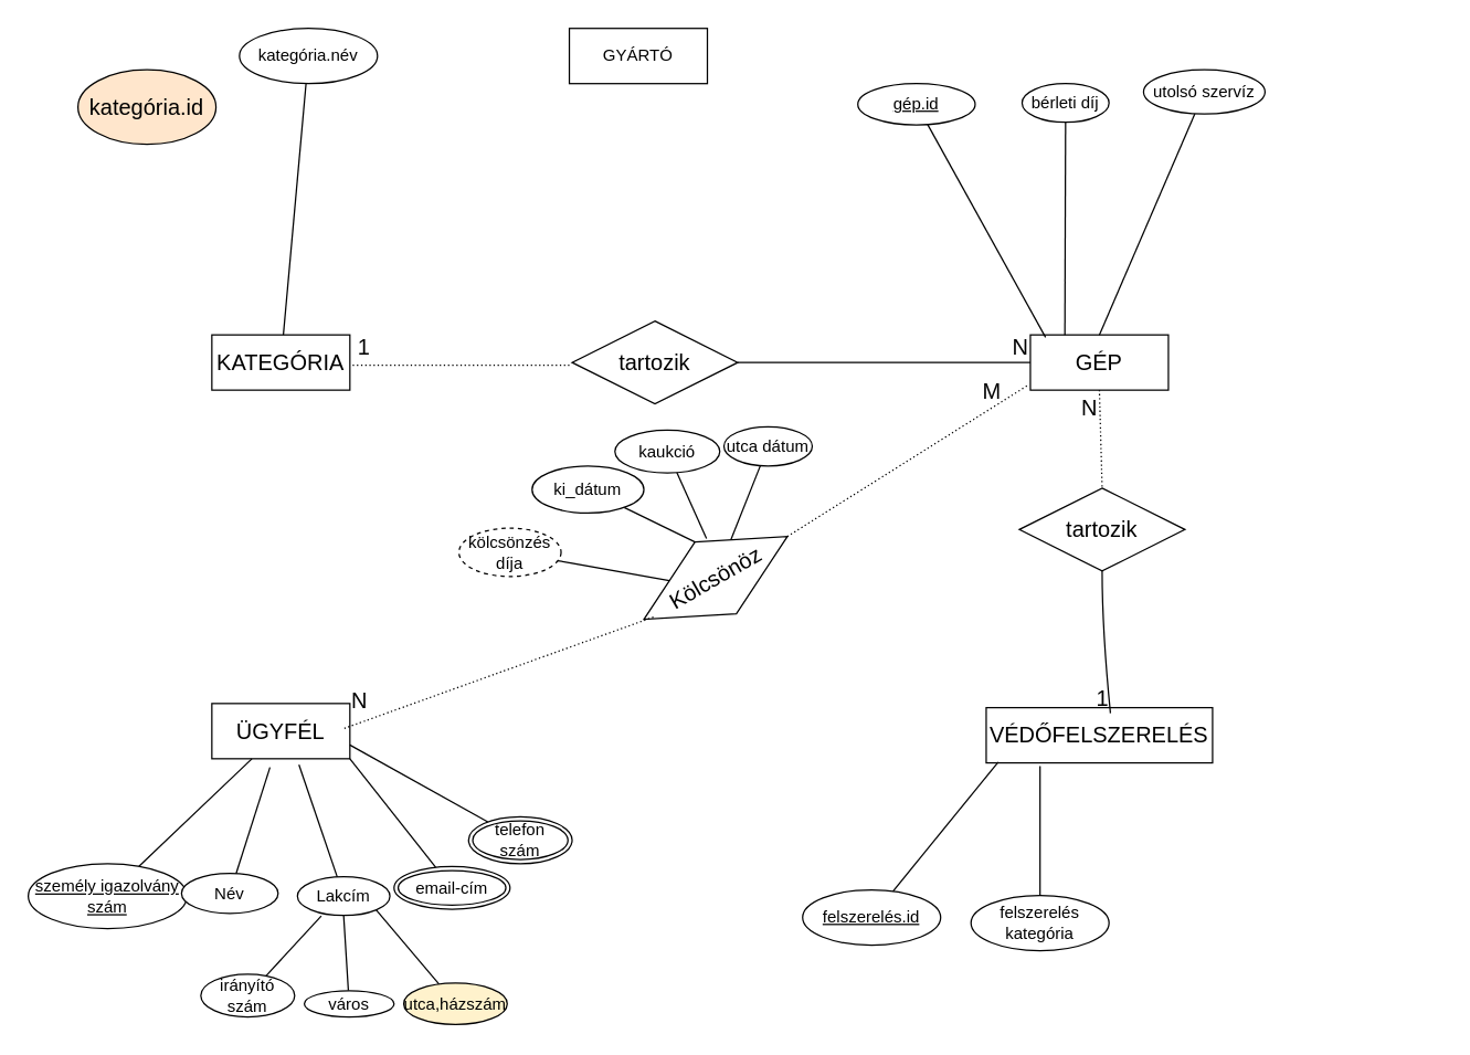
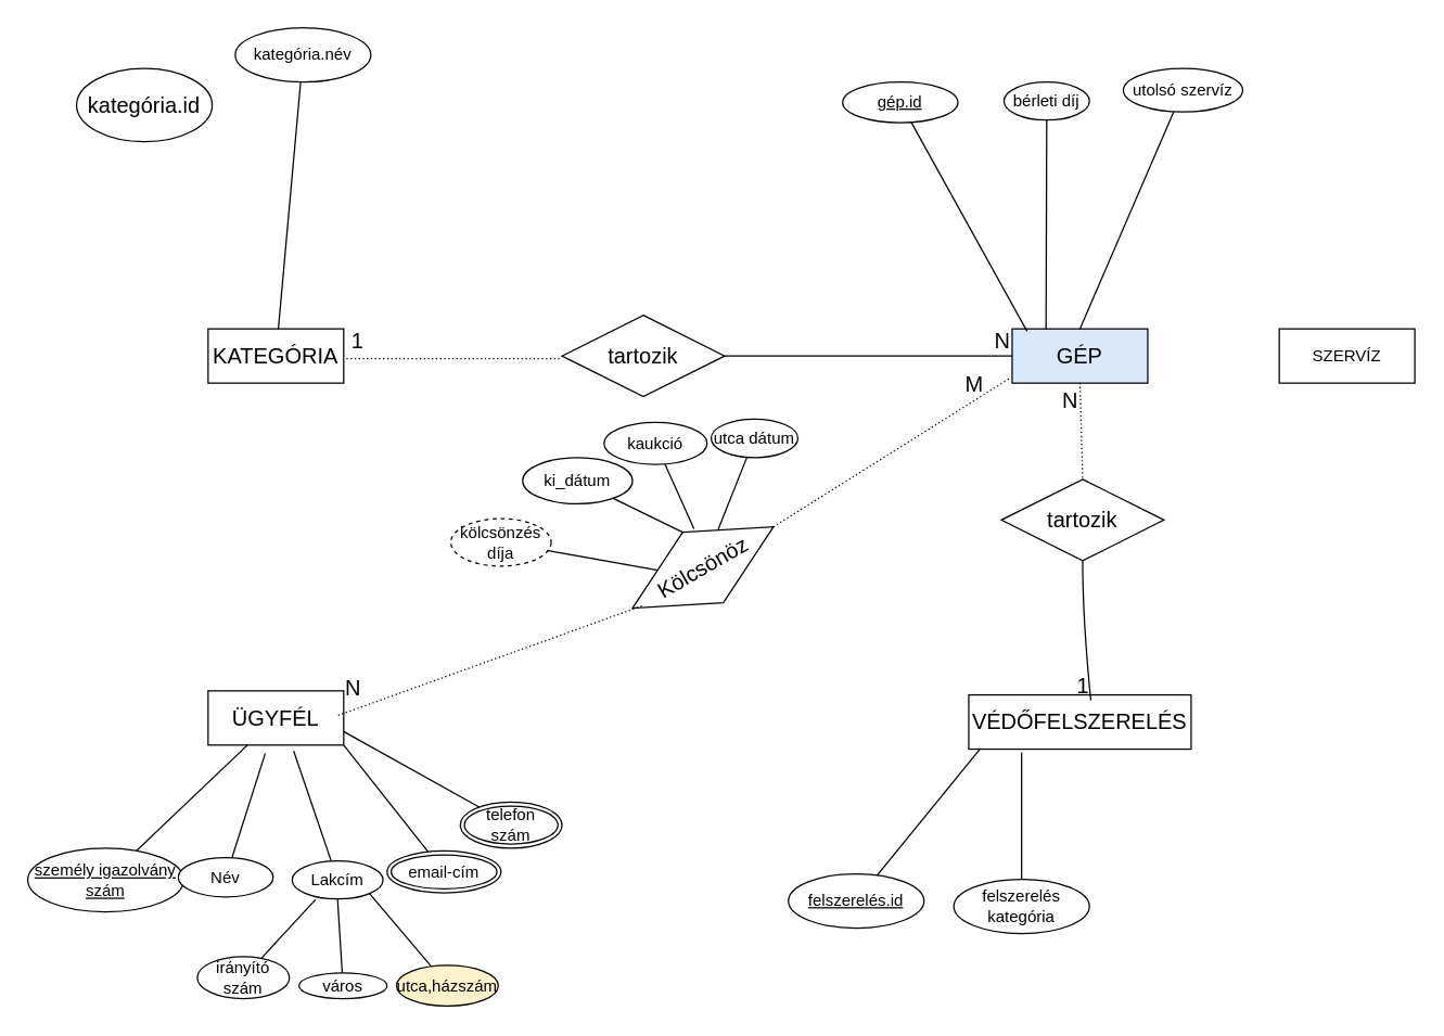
  <mxCell id="0" />
  <mxCell id="1" parent="0" />
- <mxCell id="2" value="GÉP" style="whiteSpace=wrap;html=1;align=center;fontSize=16;" vertex="1" parent="1"><mxGeometry x="746" y="242" width="100" height="40" as="geometry" /></mxCell>
+ <mxCell id="2" value="GÉP" style="whiteSpace=wrap;html=1;align=center;fontSize=16;fillColor=#dae8fc;" vertex="1" parent="1"><mxGeometry x="746" y="242" width="100" height="40" as="geometry" /></mxCell>
  <mxCell id="3" value="KATEGÓRIA" style="whiteSpace=wrap;html=1;align=center;fontSize=16;" vertex="1" parent="1"><mxGeometry x="153" y="242" width="100" height="40" as="geometry" /></mxCell>
  <mxCell id="4" value="VÉDŐFELSZERELÉS" style="whiteSpace=wrap;html=1;align=center;fontSize=16;" vertex="1" parent="1"><mxGeometry x="714" y="512" width="164" height="40" as="geometry" /></mxCell>
  <mxCell id="5" value="ÜGYFÉL" style="whiteSpace=wrap;html=1;align=center;fontSize=16;" vertex="1" parent="1"><mxGeometry x="153" y="509" width="100" height="40" as="geometry" /></mxCell>
  <mxCell id="6" value="tartozik" style="shape=rhombus;perimeter=rhombusPerimeter;whiteSpace=wrap;html=1;align=center;fontSize=16;" vertex="1" parent="1"><mxGeometry x="414" y="232" width="120" height="60" as="geometry" /></mxCell>
  <mxCell id="7" value="" style="endArrow=none;html=1;rounded=0;fontSize=12;curved=1;startSize=8;endSize=8;entryX=0;entryY=0.5;entryDx=0;entryDy=0;exitX=1;exitY=0.5;exitDx=0;exitDy=0;" edge="1" parent="1" source="6" target="2"><mxGeometry relative="1" as="geometry"><mxPoint x="536" y="261.29" as="sourcePoint" /><mxPoint x="696" y="261.29" as="targetPoint" /><Array as="points" /></mxGeometry></mxCell>
  <mxCell id="8" value="N" style="resizable=0;html=1;whiteSpace=wrap;align=right;verticalAlign=bottom;fontSize=16;" connectable="0" vertex="1" parent="7"><mxGeometry x="1" relative="1" as="geometry" /></mxCell>
  <mxCell id="9" value="" style="endArrow=none;html=1;rounded=0;dashed=1;dashPattern=1 2;fontSize=12;curved=1;startSize=8;endSize=8;" edge="1" parent="1"><mxGeometry relative="1" as="geometry"><mxPoint x="255" y="264" as="sourcePoint" /><mxPoint x="412" y="264" as="targetPoint" /><Array as="points"><mxPoint x="348" y="264" /></Array></mxGeometry></mxCell>
  <mxCell id="10" value="1" style="resizable=0;html=1;whiteSpace=wrap;align=right;verticalAlign=bottom;fontSize=16;" connectable="0" vertex="1" parent="9"><mxGeometry x="1" relative="1" as="geometry"><mxPoint x="-143" y="-2" as="offset" /></mxGeometry></mxCell>
  <mxCell id="11" value="tartozik" style="shape=rhombus;perimeter=rhombusPerimeter;whiteSpace=wrap;html=1;align=center;fontSize=16;" vertex="1" parent="1"><mxGeometry x="738" y="353" width="120" height="60" as="geometry" /></mxCell>
  <mxCell id="12" value="" style="endArrow=none;html=1;rounded=0;fontSize=12;curved=1;startSize=8;endSize=8;exitX=0.5;exitY=1;exitDx=0;exitDy=0;" edge="1" parent="1" source="11"><mxGeometry relative="1" as="geometry"><mxPoint x="718" y="456" as="sourcePoint" /><mxPoint x="804" y="516" as="targetPoint" /><Array as="points"><mxPoint x="798" y="456" /></Array></mxGeometry></mxCell>
  <mxCell id="13" value="1" style="resizable=0;html=1;whiteSpace=wrap;align=right;verticalAlign=bottom;fontSize=16;" connectable="0" vertex="1" parent="12"><mxGeometry x="1" relative="1" as="geometry" /></mxCell>
  <mxCell id="14" value="" style="endArrow=none;html=1;rounded=0;dashed=1;dashPattern=1 2;fontSize=12;curved=1;startSize=8;endSize=8;entryX=0.5;entryY=0;entryDx=0;entryDy=0;exitX=0.5;exitY=1;exitDx=0;exitDy=0;" edge="1" parent="1" source="2" target="11"><mxGeometry relative="1" as="geometry"><mxPoint x="708" y="328" as="sourcePoint" /><mxPoint x="868" y="328" as="targetPoint" /></mxGeometry></mxCell>
  <mxCell id="15" value="N" style="resizable=0;html=1;whiteSpace=wrap;align=right;verticalAlign=bottom;fontSize=16;" connectable="0" vertex="1" parent="14"><mxGeometry x="1" relative="1" as="geometry"><mxPoint x="-2" y="-47" as="offset" /></mxGeometry></mxCell>
  <mxCell id="16" value="Kölcsönöz" style="shape=rhombus;perimeter=rhombusPerimeter;whiteSpace=wrap;html=1;align=center;fontSize=16;rotation=-30;" vertex="1" parent="1"><mxGeometry x="458" y="388" width="120" height="60" as="geometry" /></mxCell>
  <mxCell id="17" value="" style="endArrow=none;html=1;rounded=0;dashed=1;dashPattern=1 2;fontSize=12;curved=1;startSize=8;endSize=8;exitX=1;exitY=0.5;exitDx=0;exitDy=0;" edge="1" parent="1" source="16"><mxGeometry relative="1" as="geometry"><mxPoint x="548" y="347" as="sourcePoint" /><mxPoint x="745" y="278" as="targetPoint" /></mxGeometry></mxCell>
  <mxCell id="18" value="M" style="resizable=0;html=1;whiteSpace=wrap;align=right;verticalAlign=bottom;fontSize=16;" connectable="0" vertex="1" parent="17"><mxGeometry x="1" relative="1" as="geometry"><mxPoint x="-19" y="16" as="offset" /></mxGeometry></mxCell>
  <mxCell id="19" value="" style="endArrow=none;html=1;rounded=0;dashed=1;dashPattern=1 2;fontSize=12;curved=1;startSize=8;endSize=8;exitX=1;exitY=0.75;exitDx=0;exitDy=0;" edge="1" parent="1"><mxGeometry relative="1" as="geometry"><mxPoint x="249" y="527" as="sourcePoint" /><mxPoint x="474" y="446" as="targetPoint" /></mxGeometry></mxCell>
  <mxCell id="20" value="N" style="resizable=0;html=1;whiteSpace=wrap;align=right;verticalAlign=bottom;fontSize=16;" connectable="0" vertex="1" parent="19"><mxGeometry x="1" relative="1" as="geometry"><mxPoint x="-207" y="72" as="offset" /></mxGeometry></mxCell>
- <mxCell id="21" value="kategória.id" style="ellipse;whiteSpace=wrap;html=1;align=center;fontSize=16;fillColor=#ffe6cc;" vertex="1" parent="1"><mxGeometry x="56" y="50" width="100" height="54" as="geometry" /></mxCell>
+ <mxCell id="21" value="kategória.id" style="ellipse;whiteSpace=wrap;html=1;align=center;fontSize=16;" vertex="1" parent="1"><mxGeometry x="56" y="50" width="100" height="54" as="geometry" /></mxCell>
  <mxCell id="22" style="edgeStyle=none;shape=connector;rounded=0;orthogonalLoop=1;jettySize=auto;html=1;labelBackgroundColor=default;strokeColor=default;align=center;verticalAlign=middle;fontFamily=Helvetica;fontSize=12;fontColor=default;endArrow=none;endFill=0;startSize=8;endSize=8;" edge="1" parent="1" source="23" target="3"><mxGeometry relative="1" as="geometry" /></mxCell>
  <mxCell id="23" value="kategória.név" style="ellipse;whiteSpace=wrap;html=1;align=center;fontFamily=Helvetica;fontSize=12;fontColor=default;" vertex="1" parent="1"><mxGeometry x="173" y="20" width="100" height="40" as="geometry" /></mxCell>
  <mxCell id="24" value="felszerelés.id" style="ellipse;whiteSpace=wrap;html=1;align=center;fontStyle=4;fontFamily=Helvetica;fontSize=12;fontColor=default;" vertex="1" parent="1"><mxGeometry x="581" y="644" width="100" height="40" as="geometry" /></mxCell>
  <mxCell id="25" style="edgeStyle=none;shape=connector;rounded=0;orthogonalLoop=1;jettySize=auto;html=1;entryX=0.053;entryY=0.986;entryDx=0;entryDy=0;entryPerimeter=0;labelBackgroundColor=default;strokeColor=default;align=center;verticalAlign=middle;fontFamily=Helvetica;fontSize=12;fontColor=default;endArrow=none;endFill=0;startSize=8;endSize=8;" edge="1" parent="1" source="24" target="4"><mxGeometry relative="1" as="geometry" /></mxCell>
  <mxCell id="26" style="edgeStyle=none;shape=connector;rounded=0;orthogonalLoop=1;jettySize=auto;html=1;labelBackgroundColor=default;strokeColor=default;align=center;verticalAlign=middle;fontFamily=Helvetica;fontSize=12;fontColor=default;endArrow=none;endFill=0;startSize=8;endSize=8;" edge="1" parent="1" source="27"><mxGeometry relative="1" as="geometry"><mxPoint x="753" y="554.286" as="targetPoint" /></mxGeometry></mxCell>
  <mxCell id="27" value="felszerelés kategória" style="ellipse;whiteSpace=wrap;html=1;align=center;fontFamily=Helvetica;fontSize=12;fontColor=default;" vertex="1" parent="1"><mxGeometry x="703" y="648" width="100" height="40" as="geometry" /></mxCell>
  <mxCell id="28" value="gép.id" style="ellipse;whiteSpace=wrap;html=1;align=center;fontStyle=4;fontFamily=Helvetica;fontSize=12;fontColor=default;" vertex="1" parent="1"><mxGeometry x="621" y="60" width="85" height="30" as="geometry" /></mxCell>
  <mxCell id="29" style="edgeStyle=none;shape=connector;rounded=0;orthogonalLoop=1;jettySize=auto;html=1;entryX=0.11;entryY=0.045;entryDx=0;entryDy=0;entryPerimeter=0;labelBackgroundColor=default;strokeColor=default;align=center;verticalAlign=middle;fontFamily=Helvetica;fontSize=12;fontColor=default;endArrow=none;endFill=0;startSize=8;endSize=8;" edge="1" parent="1" source="28" target="2"><mxGeometry relative="1" as="geometry" /></mxCell>
  <mxCell id="30" style="edgeStyle=none;shape=connector;rounded=0;orthogonalLoop=1;jettySize=auto;html=1;entryX=0.25;entryY=0;entryDx=0;entryDy=0;labelBackgroundColor=default;strokeColor=default;align=center;verticalAlign=middle;fontFamily=Helvetica;fontSize=12;fontColor=default;endArrow=none;endFill=0;startSize=8;endSize=8;" edge="1" parent="1" source="31" target="2"><mxGeometry relative="1" as="geometry" /></mxCell>
  <mxCell id="31" value="bérleti díj" style="ellipse;whiteSpace=wrap;html=1;align=center;fontFamily=Helvetica;fontSize=12;fontColor=default;" vertex="1" parent="1"><mxGeometry x="740" y="60" width="63" height="28" as="geometry" /></mxCell>
  <mxCell id="32" style="edgeStyle=none;shape=connector;rounded=0;orthogonalLoop=1;jettySize=auto;html=1;entryX=0.5;entryY=0;entryDx=0;entryDy=0;labelBackgroundColor=default;strokeColor=default;align=center;verticalAlign=middle;fontFamily=Helvetica;fontSize=12;fontColor=default;endArrow=none;endFill=0;startSize=8;endSize=8;" edge="1" parent="1" source="33" target="2"><mxGeometry relative="1" as="geometry" /></mxCell>
  <mxCell id="33" value="utolsó szervíz" style="ellipse;whiteSpace=wrap;html=1;align=center;fontFamily=Helvetica;fontSize=12;fontColor=default;" vertex="1" parent="1"><mxGeometry x="828" y="50" width="88" height="32" as="geometry" /></mxCell>
  <mxCell id="34" style="edgeStyle=none;shape=connector;rounded=0;orthogonalLoop=1;jettySize=auto;html=1;entryX=0.5;entryY=0;entryDx=0;entryDy=0;labelBackgroundColor=default;strokeColor=default;align=center;verticalAlign=middle;fontFamily=Helvetica;fontSize=12;fontColor=default;endArrow=none;endFill=0;startSize=8;endSize=8;" edge="1" parent="1" source="35" target="16"><mxGeometry relative="1" as="geometry" /></mxCell>
  <mxCell id="35" value="ki_dátum" style="ellipse;whiteSpace=wrap;html=1;align=center;fontFamily=Helvetica;fontSize=12;fontColor=default;" vertex="1" parent="1"><mxGeometry x="385" y="337" width="81" height="34" as="geometry" /></mxCell>
  <mxCell id="36" style="edgeStyle=none;shape=connector;rounded=0;orthogonalLoop=1;jettySize=auto;html=1;labelBackgroundColor=default;strokeColor=default;align=center;verticalAlign=middle;fontFamily=Helvetica;fontSize=12;fontColor=default;endArrow=none;endFill=0;startSize=8;endSize=8;" edge="1" parent="1" source="37" target="5"><mxGeometry relative="1" as="geometry" /></mxCell>
  <mxCell id="37" value="személy igazolvány szám" style="ellipse;whiteSpace=wrap;html=1;align=center;fontStyle=4;fontFamily=Helvetica;fontSize=12;fontColor=default;" vertex="1" parent="1"><mxGeometry x="20" y="625" width="115" height="47" as="geometry" /></mxCell>
  <mxCell id="38" value="Név" style="ellipse;whiteSpace=wrap;html=1;align=center;fontFamily=Helvetica;fontSize=12;fontColor=default;" vertex="1" parent="1"><mxGeometry x="131" y="632" width="70" height="29" as="geometry" /></mxCell>
  <mxCell id="39" style="edgeStyle=none;shape=connector;rounded=0;orthogonalLoop=1;jettySize=auto;html=1;entryX=0.421;entryY=1.156;entryDx=0;entryDy=0;entryPerimeter=0;labelBackgroundColor=default;strokeColor=default;align=center;verticalAlign=middle;fontFamily=Helvetica;fontSize=12;fontColor=default;endArrow=none;endFill=0;startSize=8;endSize=8;" edge="1" parent="1" source="38" target="5"><mxGeometry relative="1" as="geometry" /></mxCell>
  <mxCell id="40" style="edgeStyle=none;shape=connector;rounded=0;orthogonalLoop=1;jettySize=auto;html=1;labelBackgroundColor=default;strokeColor=default;align=center;verticalAlign=middle;fontFamily=Helvetica;fontSize=12;fontColor=default;endArrow=none;endFill=0;startSize=8;endSize=8;" edge="1" parent="1" source="41"><mxGeometry relative="1" as="geometry"><mxPoint x="216.095" y="553.333" as="targetPoint" /></mxGeometry></mxCell>
  <mxCell id="41" value="Lakcím" style="ellipse;whiteSpace=wrap;html=1;align=center;fontFamily=Helvetica;fontSize=12;fontColor=default;" vertex="1" parent="1"><mxGeometry x="215" y="634.5" width="67" height="28" as="geometry" /></mxCell>
  <mxCell id="42" value="irányító szám" style="ellipse;whiteSpace=wrap;html=1;align=center;fontFamily=Helvetica;fontSize=12;fontColor=default;" vertex="1" parent="1"><mxGeometry x="145" y="705" width="68" height="31" as="geometry" /></mxCell>
  <mxCell id="43" style="edgeStyle=none;shape=connector;rounded=0;orthogonalLoop=1;jettySize=auto;html=1;entryX=0.258;entryY=1.013;entryDx=0;entryDy=0;entryPerimeter=0;labelBackgroundColor=default;strokeColor=default;align=center;verticalAlign=middle;fontFamily=Helvetica;fontSize=12;fontColor=default;endArrow=none;endFill=0;startSize=8;endSize=8;" edge="1" parent="1" source="42" target="41"><mxGeometry relative="1" as="geometry" /></mxCell>
  <mxCell id="44" style="edgeStyle=none;shape=connector;rounded=0;orthogonalLoop=1;jettySize=auto;html=1;entryX=0.5;entryY=1;entryDx=0;entryDy=0;labelBackgroundColor=default;strokeColor=default;align=center;verticalAlign=middle;fontFamily=Helvetica;fontSize=12;fontColor=default;endArrow=none;endFill=0;startSize=8;endSize=8;" edge="1" parent="1" source="45" target="41"><mxGeometry relative="1" as="geometry" /></mxCell>
  <mxCell id="45" value="város" style="ellipse;whiteSpace=wrap;html=1;align=center;fontFamily=Helvetica;fontSize=12;fontColor=default;" vertex="1" parent="1"><mxGeometry x="220" y="717" width="65" height="19" as="geometry" /></mxCell>
  <mxCell id="46" style="edgeStyle=none;shape=connector;rounded=0;orthogonalLoop=1;jettySize=auto;html=1;entryX=1;entryY=1;entryDx=0;entryDy=0;labelBackgroundColor=default;strokeColor=default;align=center;verticalAlign=middle;fontFamily=Helvetica;fontSize=12;fontColor=default;endArrow=none;endFill=0;startSize=8;endSize=8;" edge="1" parent="1" source="47" target="41"><mxGeometry relative="1" as="geometry" /></mxCell>
  <mxCell id="47" value="utca,házszám" style="ellipse;whiteSpace=wrap;html=1;align=center;fontFamily=Helvetica;fontSize=12;fontColor=default;fillColor=#fff2cc;" vertex="1" parent="1"><mxGeometry x="292" y="711.5" width="75" height="30" as="geometry" /></mxCell>
  <mxCell id="48" style="edgeStyle=none;shape=connector;rounded=0;orthogonalLoop=1;jettySize=auto;html=1;entryX=1;entryY=1;entryDx=0;entryDy=0;labelBackgroundColor=default;strokeColor=default;align=center;verticalAlign=middle;fontFamily=Helvetica;fontSize=12;fontColor=default;endArrow=none;endFill=0;startSize=8;endSize=8;" edge="1" parent="1" source="49" target="5"><mxGeometry relative="1" as="geometry" /></mxCell>
  <mxCell id="49" value="email-cím" style="ellipse;shape=doubleEllipse;margin=3;whiteSpace=wrap;html=1;align=center;fontFamily=Helvetica;fontSize=12;fontColor=default;" vertex="1" parent="1"><mxGeometry x="285" y="627" width="84" height="31" as="geometry" /></mxCell>
  <mxCell id="50" style="edgeStyle=none;shape=connector;rounded=0;orthogonalLoop=1;jettySize=auto;html=1;labelBackgroundColor=default;strokeColor=default;align=center;verticalAlign=middle;fontFamily=Helvetica;fontSize=12;fontColor=default;endArrow=none;endFill=0;startSize=8;endSize=8;entryX=1;entryY=0.75;entryDx=0;entryDy=0;" edge="1" parent="1" source="51" target="5"><mxGeometry relative="1" as="geometry"><mxPoint x="250" y="536" as="targetPoint" /></mxGeometry></mxCell>
  <mxCell id="51" value="telefon szám" style="ellipse;shape=doubleEllipse;margin=3;whiteSpace=wrap;html=1;align=center;fontFamily=Helvetica;fontSize=12;fontColor=default;" vertex="1" parent="1"><mxGeometry x="339" y="591" width="75" height="34" as="geometry" /></mxCell>
- <mxCell id="53" value="GYÁRTÓ" style="whiteSpace=wrap;html=1;align=center;fontFamily=Helvetica;fontSize=12;fontColor=default;" vertex="1" parent="1"><mxGeometry x="412" y="20" width="100" height="40" as="geometry" /></mxCell>
+ <mxCell id="52" value="SZERVÍZ" style="whiteSpace=wrap;html=1;align=center;fontFamily=Helvetica;fontSize=12;fontColor=default;" vertex="1" parent="1"><mxGeometry x="943" y="242" width="100" height="40" as="geometry" /></mxCell>
  <mxCell id="54" value="kaukció" style="ellipse;whiteSpace=wrap;html=1;align=center;fontFamily=Helvetica;fontSize=12;fontColor=default;" vertex="1" parent="1"><mxGeometry x="445" y="311" width="76" height="31" as="geometry" /></mxCell>
  <mxCell id="55" style="edgeStyle=none;shape=connector;rounded=0;orthogonalLoop=1;jettySize=auto;html=1;entryX=0.571;entryY=0.033;entryDx=0;entryDy=0;entryPerimeter=0;labelBackgroundColor=default;strokeColor=default;align=center;verticalAlign=middle;fontFamily=Helvetica;fontSize=12;fontColor=default;endArrow=none;endFill=0;startSize=8;endSize=8;" edge="1" parent="1" source="54" target="16"><mxGeometry relative="1" as="geometry" /></mxCell>
  <mxCell id="56" style="edgeStyle=none;shape=connector;rounded=0;orthogonalLoop=1;jettySize=auto;html=1;labelBackgroundColor=default;strokeColor=default;align=center;verticalAlign=middle;fontFamily=Helvetica;fontSize=12;fontColor=default;endArrow=none;endFill=0;startSize=8;endSize=8;" edge="1" parent="1" source="57" target="16"><mxGeometry relative="1" as="geometry" /></mxCell>
  <mxCell id="57" value="utca dátum" style="ellipse;whiteSpace=wrap;html=1;align=center;fontFamily=Helvetica;fontSize=12;fontColor=default;" vertex="1" parent="1"><mxGeometry x="524" y="308.5" width="64" height="28.5" as="geometry" /></mxCell>
  <mxCell id="58" style="edgeStyle=none;shape=connector;rounded=0;orthogonalLoop=1;jettySize=auto;html=1;entryX=0;entryY=0;entryDx=0;entryDy=0;labelBackgroundColor=default;strokeColor=default;align=center;verticalAlign=middle;fontFamily=Helvetica;fontSize=12;fontColor=default;endArrow=none;endFill=0;startSize=8;endSize=8;" edge="1" parent="1" source="59" target="16"><mxGeometry relative="1" as="geometry" /></mxCell>
  <mxCell id="59" value="kölcsönzés díja" style="ellipse;whiteSpace=wrap;html=1;align=center;dashed=1;fontFamily=Helvetica;fontSize=12;fontColor=default;" vertex="1" parent="1"><mxGeometry x="332" y="382" width="74" height="35" as="geometry" /></mxCell>
